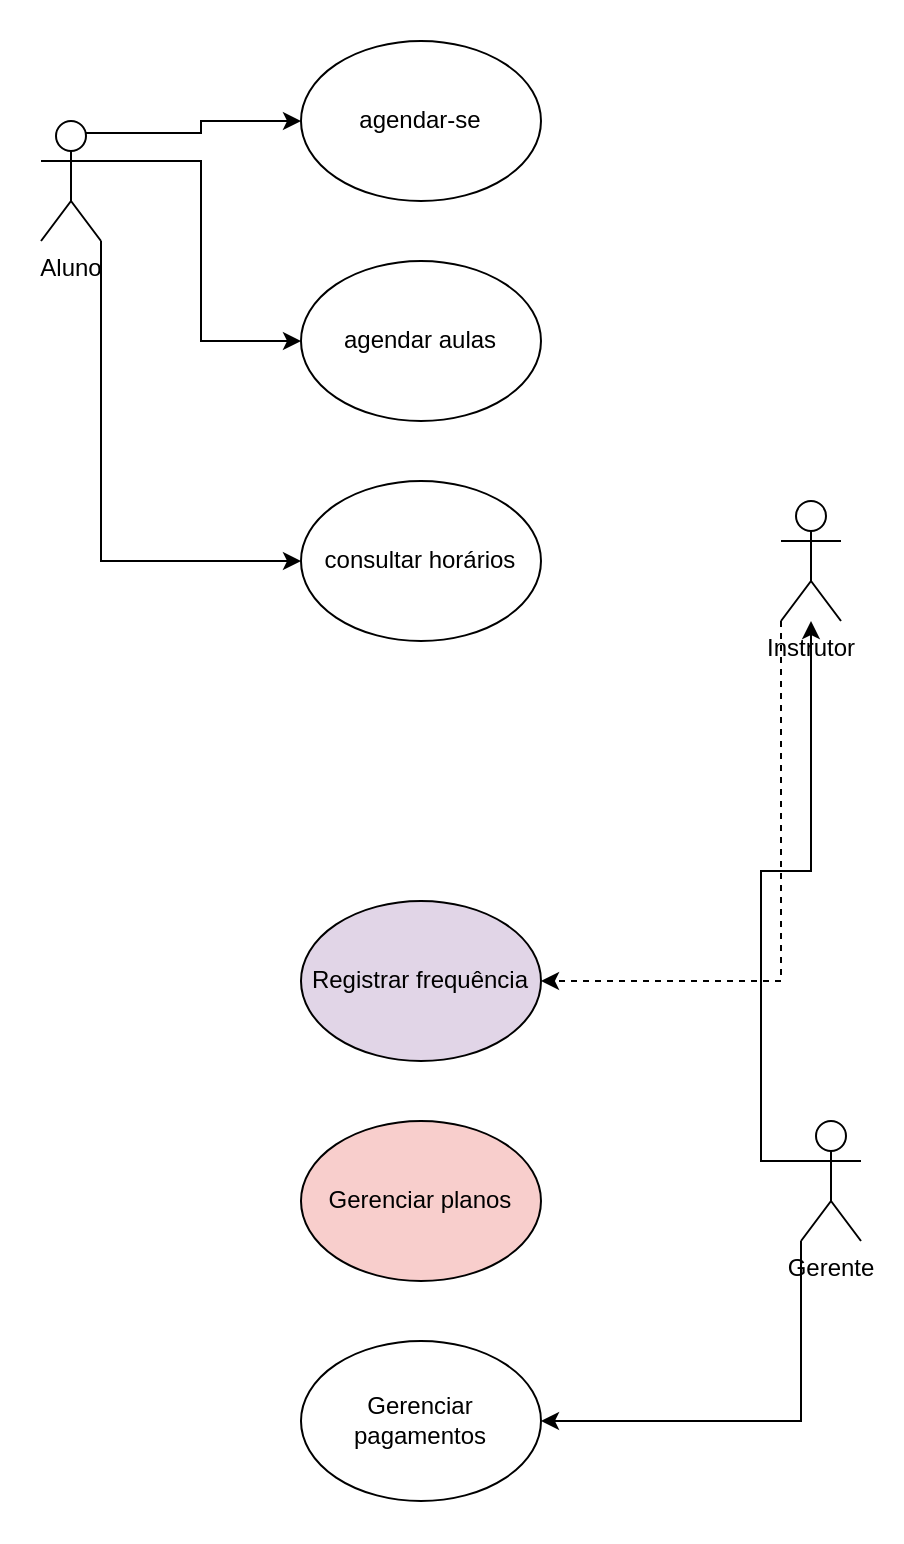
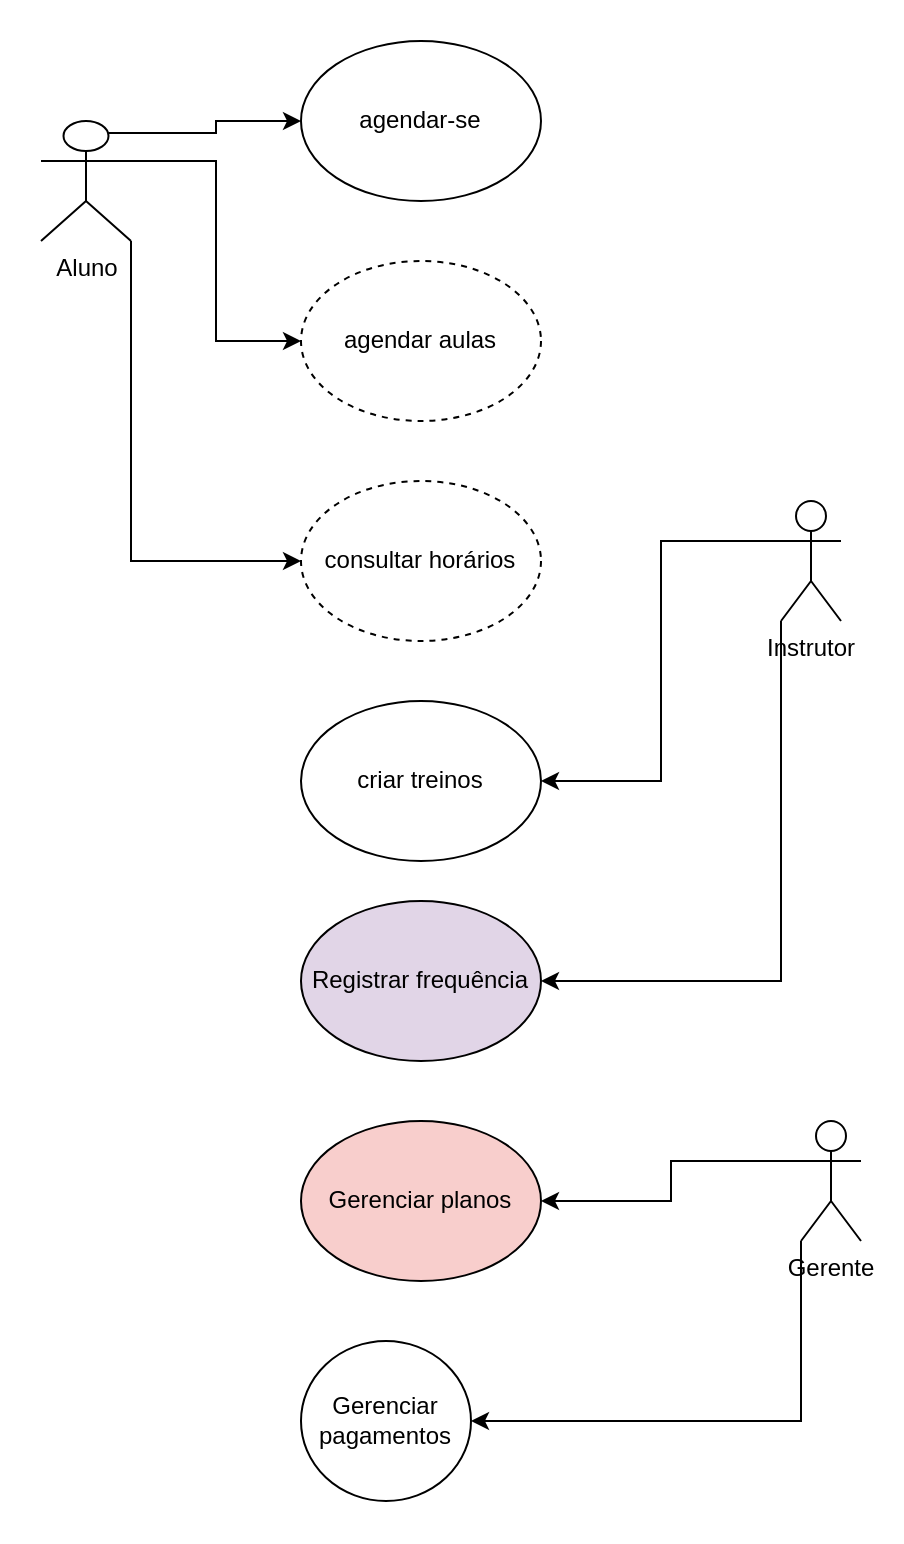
  <mxCell id="0" />
  <mxCell id="1" parent="0" />
- <mxCell id="2" style="edgeStyle=orthogonalEdgeStyle;rounded=0;orthogonalLoop=1;jettySize=auto;html=1;exitX=0;exitY=0.333;exitDx=0;exitDy=0;exitPerimeter=0;" edge="1" parent="1" source="4" target="7"><mxGeometry relative="1" as="geometry" /></mxCell>
+ <mxCell id="2" style="edgeStyle=orthogonalEdgeStyle;rounded=0;orthogonalLoop=1;jettySize=auto;html=1;exitX=0;exitY=0.333;exitDx=0;exitDy=0;exitPerimeter=0;entryX=1;entryY=0.5;entryDx=0;entryDy=0;" edge="1" parent="1" source="4" target="17"><mxGeometry relative="1" as="geometry" /></mxCell>
  <mxCell id="3" style="edgeStyle=orthogonalEdgeStyle;rounded=0;orthogonalLoop=1;jettySize=auto;html=1;exitX=0;exitY=1;exitDx=0;exitDy=0;exitPerimeter=0;entryX=1;entryY=0.5;entryDx=0;entryDy=0;" edge="1" parent="1" source="4" target="18"><mxGeometry relative="1" as="geometry" /></mxCell>
  <mxCell id="4" value="Gerente" style="shape=umlActor;verticalLabelPosition=bottom;verticalAlign=top;html=1;outlineConnect=0;" vertex="1" parent="1"><mxGeometry x="400" y="560" width="30" height="60" as="geometry" /></mxCell>
- <mxCell id="6" style="edgeStyle=orthogonalEdgeStyle;rounded=0;orthogonalLoop=1;jettySize=auto;html=1;exitX=0;exitY=1;exitDx=0;exitDy=0;exitPerimeter=0;entryX=1;entryY=0.5;entryDx=0;entryDy=0;dashed=1;" edge="1" parent="1" source="7" target="16"><mxGeometry relative="1" as="geometry" /></mxCell>
+ <mxCell id="5" style="edgeStyle=orthogonalEdgeStyle;rounded=0;orthogonalLoop=1;jettySize=auto;html=1;exitX=0;exitY=0.333;exitDx=0;exitDy=0;exitPerimeter=0;entryX=1;entryY=0.5;entryDx=0;entryDy=0;" edge="1" parent="1" source="7" target="15"><mxGeometry relative="1" as="geometry" /></mxCell>
+ <mxCell id="6" style="edgeStyle=orthogonalEdgeStyle;rounded=0;orthogonalLoop=1;jettySize=auto;html=1;exitX=0;exitY=1;exitDx=0;exitDy=0;exitPerimeter=0;entryX=1;entryY=0.5;entryDx=0;entryDy=0;" edge="1" parent="1" source="7" target="16"><mxGeometry relative="1" as="geometry" /></mxCell>
  <mxCell id="7" value="Instrutor" style="shape=umlActor;verticalLabelPosition=bottom;verticalAlign=top;html=1;outlineConnect=0;" vertex="1" parent="1"><mxGeometry x="390" y="250" width="30" height="60" as="geometry" /></mxCell>
  <mxCell id="8" style="edgeStyle=orthogonalEdgeStyle;rounded=0;orthogonalLoop=1;jettySize=auto;html=1;exitX=0.75;exitY=0.1;exitDx=0;exitDy=0;exitPerimeter=0;entryX=0;entryY=0.5;entryDx=0;entryDy=0;" edge="1" parent="1" source="11" target="12"><mxGeometry relative="1" as="geometry" /></mxCell>
  <mxCell id="9" style="edgeStyle=orthogonalEdgeStyle;rounded=0;orthogonalLoop=1;jettySize=auto;html=1;exitX=1;exitY=0.333;exitDx=0;exitDy=0;exitPerimeter=0;entryX=0;entryY=0.5;entryDx=0;entryDy=0;" edge="1" parent="1" source="11" target="13"><mxGeometry relative="1" as="geometry" /></mxCell>
  <mxCell id="10" style="edgeStyle=orthogonalEdgeStyle;rounded=0;orthogonalLoop=1;jettySize=auto;html=1;exitX=1;exitY=1;exitDx=0;exitDy=0;exitPerimeter=0;entryX=0;entryY=0.5;entryDx=0;entryDy=0;" edge="1" parent="1" source="11" target="14"><mxGeometry relative="1" as="geometry" /></mxCell>
- <mxCell id="11" value="Aluno" style="shape=umlActor;verticalLabelPosition=bottom;verticalAlign=top;html=1;outlineConnect=0;" vertex="1" parent="1"><mxGeometry x="20" y="60" width="30" height="60" as="geometry" /></mxCell>
+ <mxCell id="11" value="Aluno" style="shape=umlActor;verticalLabelPosition=bottom;verticalAlign=top;html=1;outlineConnect=0;" vertex="1" parent="1"><mxGeometry x="20" y="60" width="45" height="60" as="geometry" /></mxCell>
  <mxCell id="12" value="agendar-se" style="ellipse;whiteSpace=wrap;html=1;" vertex="1" parent="1"><mxGeometry x="150" y="20" width="120" height="80" as="geometry" /></mxCell>
- <mxCell id="13" value="agendar aulas" style="ellipse;whiteSpace=wrap;html=1;" vertex="1" parent="1"><mxGeometry x="150" y="130" width="120" height="80" as="geometry" /></mxCell>
- <mxCell id="14" value="consultar horários" style="ellipse;whiteSpace=wrap;html=1;" vertex="1" parent="1"><mxGeometry x="150" y="240" width="120" height="80" as="geometry" /></mxCell>
+ <mxCell id="13" value="agendar aulas" style="ellipse;whiteSpace=wrap;html=1;dashed=1;" vertex="1" parent="1"><mxGeometry x="150" y="130" width="120" height="80" as="geometry" /></mxCell>
+ <mxCell id="14" value="consultar horários" style="ellipse;whiteSpace=wrap;html=1;dashed=1;" vertex="1" parent="1"><mxGeometry x="150" y="240" width="120" height="80" as="geometry" /></mxCell>
+ <mxCell id="15" value="criar treinos" style="ellipse;whiteSpace=wrap;html=1;" vertex="1" parent="1"><mxGeometry x="150" y="350" width="120" height="80" as="geometry" /></mxCell>
  <mxCell id="16" value="Registrar frequência" style="ellipse;whiteSpace=wrap;html=1;fillColor=#e1d5e7;" vertex="1" parent="1"><mxGeometry x="150" y="450" width="120" height="80" as="geometry" /></mxCell>
  <mxCell id="17" value="Gerenciar planos" style="ellipse;whiteSpace=wrap;html=1;fillColor=#f8cecc;" vertex="1" parent="1"><mxGeometry x="150" y="560" width="120" height="80" as="geometry" /></mxCell>
- <mxCell id="18" value="Gerenciar pagamentos" style="ellipse;whiteSpace=wrap;html=1;" vertex="1" parent="1"><mxGeometry x="150" y="670" width="120" height="80" as="geometry" /></mxCell>
+ <mxCell id="18" value="Gerenciar pagamentos" style="ellipse;whiteSpace=wrap;html=1;" vertex="1" parent="1"><mxGeometry x="150" y="670" width="85" height="80" as="geometry" /></mxCell>
